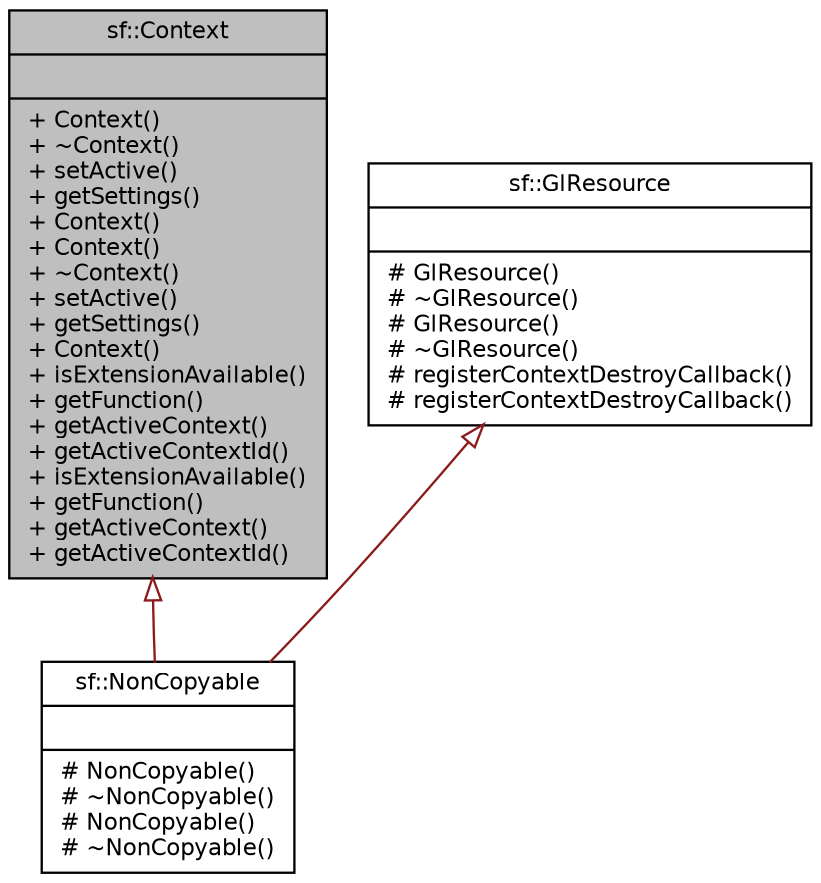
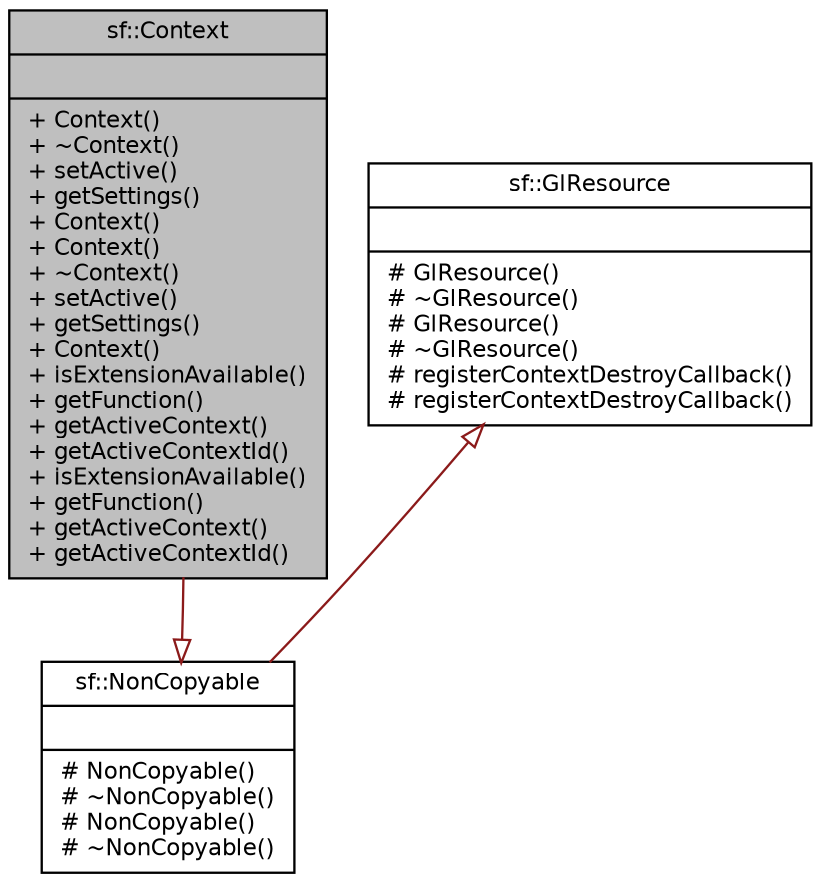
  digraph {
    node [color=black fillcolor=white fontname=Helvetica fontsize=10 shape=record style=filled]
    edge [arrowtail=onormal color=firebrick4 dir=back fontname=Helvetica fontsize=10 labelfontname=Helvetica labelfontsize=10 style=solid]
    n1 [fillcolor=grey75 fontcolor=black height=0.2 label="{sf::Context\n||+ Context()\l+ ~Context()\l+ setActive()\l+ getSettings()\l+ Context()\l+ Context()\l+ ~Context()\l+ setActive()\l+ getSettings()\l+ Context()\l+ isExtensionAvailable()\l+ getFunction()\l+ getActiveContext()\l+ getActiveContextId()\l+ isExtensionAvailable()\l+ getFunction()\l+ getActiveContext()\l+ getActiveContextId()\l}" width=0.4]
    n2 [height=0.2 label="{sf::GlResource\n||# GlResource()\l# ~GlResource()\l# GlResource()\l# ~GlResource()\l# registerContextDestroyCallback()\l# registerContextDestroyCallback()\l}" width=0.4]
    n3 [height=0.2 label="{sf::NonCopyable\n||# NonCopyable()\l# ~NonCopyable()\l# NonCopyable()\l# ~NonCopyable()\l}" width=0.4]
    n2 -> n3
-   n1 -> n3
+   n3 -> n1
  }
